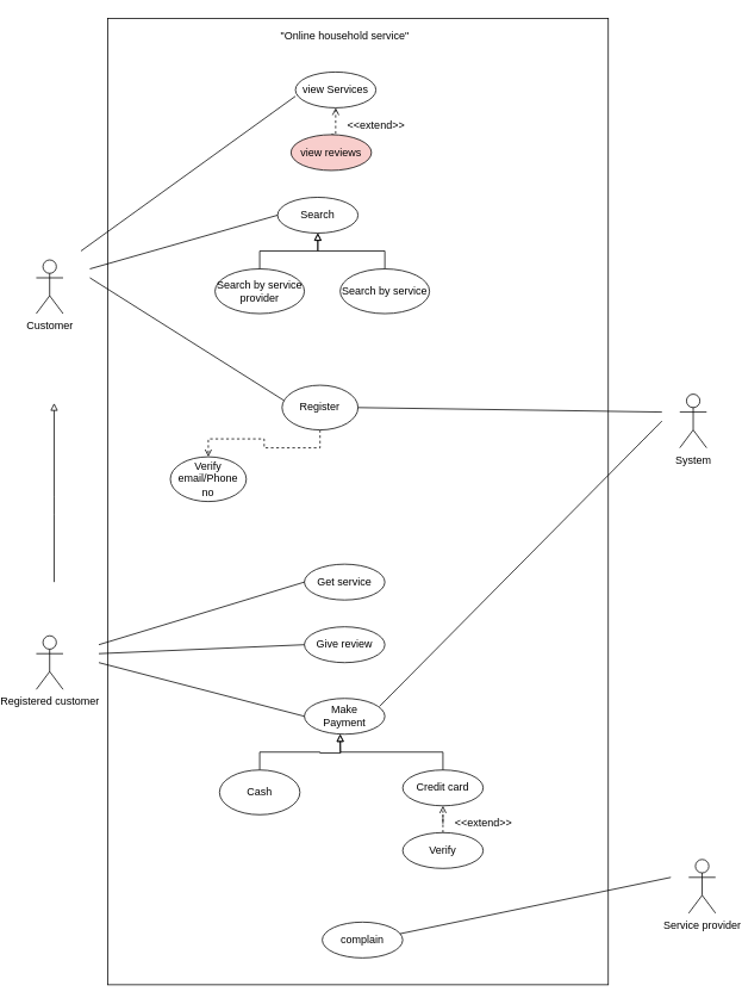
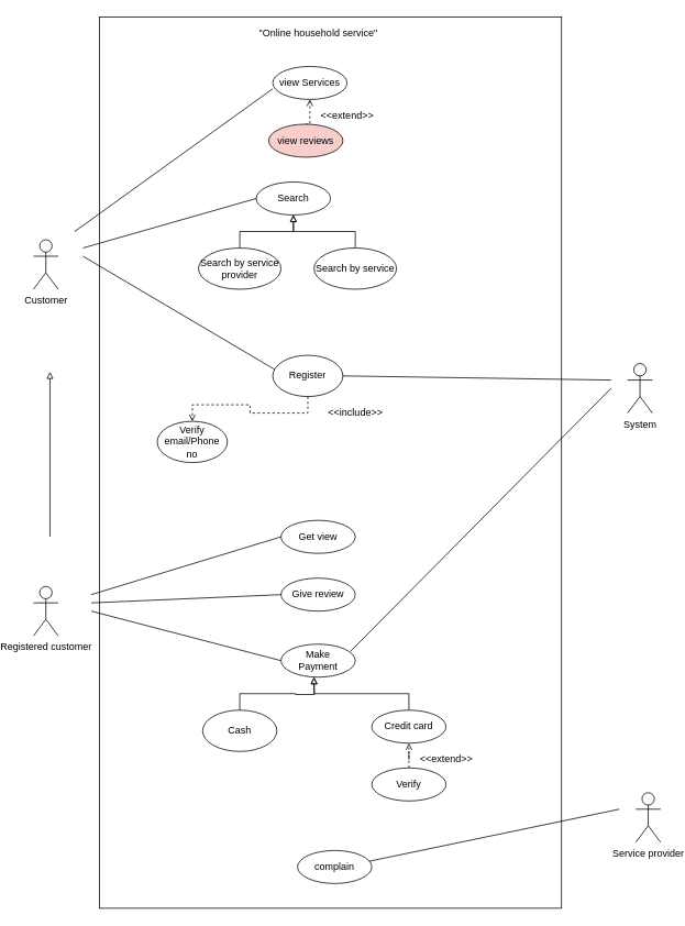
  <mxCell id="0" />
  <mxCell id="1" parent="0" />
  <mxCell id="2" value="" style="rounded=0;whiteSpace=wrap;html=1;" vertex="1" parent="1"><mxGeometry x="100" y="20" width="560" height="1080" as="geometry" /></mxCell>
  <mxCell id="3" value="" style="endArrow=block;html=1;endFill=0;" parent="1" edge="1"><mxGeometry width="50" height="50" relative="1" as="geometry"><mxPoint x="40" y="650" as="sourcePoint" /><mxPoint x="40" y="450" as="targetPoint" /><Array as="points"><mxPoint x="40" y="564" /></Array></mxGeometry></mxCell>
  <mxCell id="4" value="Customer" style="shape=umlActor;verticalLabelPosition=bottom;verticalAlign=top;html=1;outlineConnect=0;" parent="1" vertex="1"><mxGeometry x="20" y="290" width="30" height="60" as="geometry" /></mxCell>
  <mxCell id="5" value="Registered customer&lt;br&gt;" style="shape=umlActor;verticalLabelPosition=bottom;verticalAlign=top;html=1;outlineConnect=0;" parent="1" vertex="1"><mxGeometry x="20" y="710" width="30" height="60" as="geometry" /></mxCell>
  <mxCell id="6" value="Service provider&lt;br&gt;" style="shape=umlActor;verticalLabelPosition=bottom;verticalAlign=top;html=1;outlineConnect=0;" parent="1" vertex="1"><mxGeometry x="750" y="960" width="30" height="60" as="geometry" /></mxCell>
  <mxCell id="7" value="System&lt;br&gt;" style="shape=umlActor;verticalLabelPosition=bottom;verticalAlign=top;html=1;outlineConnect=0;" parent="1" vertex="1"><mxGeometry x="740" y="440" width="30" height="60" as="geometry" /></mxCell>
  <mxCell id="8" value="Search" style="ellipse;whiteSpace=wrap;html=1;" parent="1" vertex="1"><mxGeometry x="290" y="220" width="90" height="40" as="geometry" /></mxCell>
  <mxCell id="9" style="edgeStyle=orthogonalEdgeStyle;rounded=0;orthogonalLoop=1;jettySize=auto;html=1;exitX=0.5;exitY=0;exitDx=0;exitDy=0;entryX=0.5;entryY=1;entryDx=0;entryDy=0;endArrow=block;endFill=0;" parent="1" source="10" target="8" edge="1"><mxGeometry relative="1" as="geometry" /></mxCell>
  <mxCell id="10" value="Search by service provider" style="ellipse;whiteSpace=wrap;html=1;" parent="1" vertex="1"><mxGeometry x="220" y="300" width="100" height="50" as="geometry" /></mxCell>
  <mxCell id="11" style="edgeStyle=orthogonalEdgeStyle;rounded=0;orthogonalLoop=1;jettySize=auto;html=1;exitX=0.5;exitY=0;exitDx=0;exitDy=0;entryX=0.5;entryY=1;entryDx=0;entryDy=0;endArrow=block;endFill=0;" parent="1" source="12" target="8" edge="1"><mxGeometry relative="1" as="geometry" /></mxCell>
  <mxCell id="12" value="Search by service" style="ellipse;whiteSpace=wrap;html=1;" parent="1" vertex="1"><mxGeometry x="360" y="300" width="100" height="50" as="geometry" /></mxCell>
  <mxCell id="13" style="edgeStyle=orthogonalEdgeStyle;rounded=0;orthogonalLoop=1;jettySize=auto;html=1;exitX=0.5;exitY=1;exitDx=0;exitDy=0;entryX=0.5;entryY=0;entryDx=0;entryDy=0;endArrow=open;endFill=0;dashed=1;" parent="1" source="14" target="15" edge="1"><mxGeometry relative="1" as="geometry" /></mxCell>
- <mxCell id="14" value="Register" style="ellipse;whiteSpace=wrap;html=1;" parent="1" vertex="1"><mxGeometry x="295" y="430" width="85" height="50" as="geometry" /></mxCell>
+ <mxCell id="14" value="Register" style="ellipse;whiteSpace=wrap;html=1;" parent="1" vertex="1"><mxGeometry x="310" y="430" width="85" height="50" as="geometry" /></mxCell>
  <mxCell id="15" value="Verify email/Phone no" style="ellipse;whiteSpace=wrap;html=1;" parent="1" vertex="1"><mxGeometry x="170" y="510" width="85" height="50" as="geometry" /></mxCell>
  <mxCell id="16" value="view Services" style="ellipse;whiteSpace=wrap;html=1;" parent="1" vertex="1"><mxGeometry x="310" y="80" width="90" height="40" as="geometry" /></mxCell>
  <mxCell id="17" style="edgeStyle=orthogonalEdgeStyle;rounded=0;orthogonalLoop=1;jettySize=auto;html=1;exitX=0.5;exitY=0;exitDx=0;exitDy=0;entryX=0.5;entryY=1;entryDx=0;entryDy=0;endArrow=open;endFill=0;dashed=1;" parent="1" source="18" target="16" edge="1"><mxGeometry relative="1" as="geometry" /></mxCell>
  <mxCell id="18" value="view reviews" style="ellipse;whiteSpace=wrap;html=1;fillColor=#f8cecc;" parent="1" vertex="1"><mxGeometry x="305" y="150" width="90" height="40" as="geometry" /></mxCell>
- <mxCell id="19" value="Get service" style="ellipse;whiteSpace=wrap;html=1;" parent="1" vertex="1"><mxGeometry x="320" y="630" width="90" height="40" as="geometry" /></mxCell>
+ <mxCell id="19" value="Get view" style="ellipse;whiteSpace=wrap;html=1;" parent="1" vertex="1"><mxGeometry x="320" y="630" width="90" height="40" as="geometry" /></mxCell>
  <mxCell id="20" value="Give review" style="ellipse;whiteSpace=wrap;html=1;" parent="1" vertex="1"><mxGeometry x="320" y="700" width="90" height="40" as="geometry" /></mxCell>
  <mxCell id="21" value="Make &lt;br&gt;Payment" style="ellipse;whiteSpace=wrap;html=1;" parent="1" vertex="1"><mxGeometry x="320" y="780" width="90" height="40" as="geometry" /></mxCell>
  <mxCell id="22" style="edgeStyle=orthogonalEdgeStyle;rounded=0;orthogonalLoop=1;jettySize=auto;html=1;exitX=0.5;exitY=0;exitDx=0;exitDy=0;endArrow=block;endFill=0;" edge="1" parent="1" source="23"><mxGeometry relative="1" as="geometry"><mxPoint x="360" y="820" as="targetPoint" /></mxGeometry></mxCell>
  <mxCell id="23" value="Cash" style="ellipse;whiteSpace=wrap;html=1;" parent="1" vertex="1"><mxGeometry x="225" y="860" width="90" height="50" as="geometry" /></mxCell>
  <mxCell id="24" value="Credit card" style="ellipse;whiteSpace=wrap;html=1;" parent="1" vertex="1"><mxGeometry x="430" y="860" width="90" height="40" as="geometry" /></mxCell>
  <mxCell id="25" style="edgeStyle=orthogonalEdgeStyle;rounded=0;orthogonalLoop=1;jettySize=auto;html=1;exitX=0.5;exitY=0;exitDx=0;exitDy=0;endArrow=open;endFill=0;dashed=1;" parent="1" source="26" target="24" edge="1"><mxGeometry relative="1" as="geometry" /></mxCell>
  <mxCell id="26" value="Verify" style="ellipse;whiteSpace=wrap;html=1;" parent="1" vertex="1"><mxGeometry x="430" y="930" width="90" height="40" as="geometry" /></mxCell>
  <mxCell id="27" value="" style="endArrow=none;html=1;entryX=0;entryY=0.675;entryDx=0;entryDy=0;entryPerimeter=0;" parent="1" target="16" edge="1"><mxGeometry width="50" height="50" relative="1" as="geometry"><mxPoint x="70" y="280" as="sourcePoint" /><mxPoint x="270" y="110" as="targetPoint" /><Array as="points" /></mxGeometry></mxCell>
  <mxCell id="28" value="" style="endArrow=none;html=1;entryX=0;entryY=0.5;entryDx=0;entryDy=0;" parent="1" target="8" edge="1"><mxGeometry width="50" height="50" relative="1" as="geometry"><mxPoint x="80" y="300" as="sourcePoint" /><mxPoint x="270" y="240" as="targetPoint" /><Array as="points" /></mxGeometry></mxCell>
  <mxCell id="29" value="" style="endArrow=none;html=1;entryX=0.024;entryY=0.34;entryDx=0;entryDy=0;entryPerimeter=0;" parent="1" target="14" edge="1"><mxGeometry width="50" height="50" relative="1" as="geometry"><mxPoint x="80" y="310" as="sourcePoint" /><mxPoint x="300" y="440" as="targetPoint" /><Array as="points" /></mxGeometry></mxCell>
  <mxCell id="30" value="" style="endArrow=none;html=1;exitX=1;exitY=0.5;exitDx=0;exitDy=0;" parent="1" source="14" edge="1"><mxGeometry width="50" height="50" relative="1" as="geometry"><mxPoint x="420" y="460" as="sourcePoint" /><mxPoint x="720" y="460" as="targetPoint" /></mxGeometry></mxCell>
  <mxCell id="31" value="" style="endArrow=none;html=1;exitX=0;exitY=0.5;exitDx=0;exitDy=0;" parent="1" source="19" edge="1"><mxGeometry width="50" height="50" relative="1" as="geometry"><mxPoint x="310" y="650" as="sourcePoint" /><mxPoint x="90" y="720" as="targetPoint" /></mxGeometry></mxCell>
  <mxCell id="32" value="" style="endArrow=none;html=1;exitX=0;exitY=0.5;exitDx=0;exitDy=0;" parent="1" source="20" edge="1"><mxGeometry width="50" height="50" relative="1" as="geometry"><mxPoint x="310" y="720" as="sourcePoint" /><mxPoint x="90" y="730" as="targetPoint" /></mxGeometry></mxCell>
  <mxCell id="33" value="" style="endArrow=none;html=1;exitX=0;exitY=0.5;exitDx=0;exitDy=0;" parent="1" source="21" edge="1"><mxGeometry width="50" height="50" relative="1" as="geometry"><mxPoint x="310" y="790" as="sourcePoint" /><mxPoint x="90" y="740" as="targetPoint" /></mxGeometry></mxCell>
  <mxCell id="34" value="" style="endArrow=none;html=1;exitX=0.933;exitY=0.225;exitDx=0;exitDy=0;exitPerimeter=0;" parent="1" source="21" edge="1"><mxGeometry width="50" height="50" relative="1" as="geometry"><mxPoint x="430" y="780" as="sourcePoint" /><mxPoint x="720" y="470" as="targetPoint" /><Array as="points" /></mxGeometry></mxCell>
  <mxCell id="35" value="complain" style="ellipse;whiteSpace=wrap;html=1;" parent="1" vertex="1"><mxGeometry x="340" y="1030" width="90" height="40" as="geometry" /></mxCell>
  <mxCell id="36" value="" style="endArrow=none;html=1;exitX=0.967;exitY=0.325;exitDx=0;exitDy=0;exitPerimeter=0;" parent="1" source="35" edge="1"><mxGeometry width="50" height="50" relative="1" as="geometry"><mxPoint x="440" y="1040" as="sourcePoint" /><mxPoint x="730" y="980" as="targetPoint" /><Array as="points" /></mxGeometry></mxCell>
+ <mxCell id="37" value="&amp;lt;&amp;lt;include&amp;gt;&amp;gt;" style="text;html=1;align=center;verticalAlign=middle;resizable=0;points=[];autosize=1;" parent="1" vertex="1"><mxGeometry x="370" y="490" width="80" height="20" as="geometry" /></mxCell>
  <mxCell id="38" value="&amp;lt;&amp;lt;extend&amp;gt;&amp;gt;" style="text;html=1;align=center;verticalAlign=middle;resizable=0;points=[];autosize=1;" parent="1" vertex="1"><mxGeometry x="360" y="130" width="80" height="20" as="geometry" /></mxCell>
  <mxCell id="39" value="&amp;lt;&amp;lt;extend&amp;gt;&amp;gt;" style="text;html=1;align=center;verticalAlign=middle;resizable=0;points=[];autosize=1;" parent="1" vertex="1"><mxGeometry x="480" y="910" width="80" height="20" as="geometry" /></mxCell>
  <mxCell id="40" style="edgeStyle=orthogonalEdgeStyle;rounded=0;orthogonalLoop=1;jettySize=auto;html=1;exitX=0.5;exitY=0;exitDx=0;exitDy=0;entryX=0.5;entryY=1;entryDx=0;entryDy=0;endArrow=block;endFill=0;" edge="1" parent="1" source="24"><mxGeometry relative="1" as="geometry"><mxPoint x="435" y="860" as="sourcePoint" /><mxPoint x="360" y="820" as="targetPoint" /><Array as="points"><mxPoint x="475" y="840" /><mxPoint x="360" y="840" /></Array></mxGeometry></mxCell>
  <mxCell id="41" value="&quot;Online household service&quot;" style="text;html=1;align=center;verticalAlign=middle;resizable=0;points=[];autosize=1;" vertex="1" parent="1"><mxGeometry x="285" width="160" height="20" as="geometry" y="30" /></mxCell>
